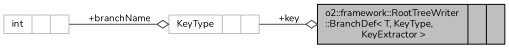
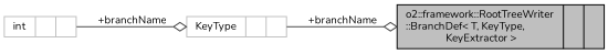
  digraph {
    fontname=Nunito
    rankdir=LR
    node [color=grey75 fontname=Nunito fontsize=10 shape=record]
    edge [arrowhead=odiamond color=grey25 fontname=Nunito fontsize=10 labelfontname=Helvetica labelfontsize=10 style=solid]
    n1 [color=black fillcolor=grey75 fontcolor=black height=0.2 label="{o2::framework::RootTreeWriter\l::BranchDef\< T, KeyType,\l KeyExtractor \>\n||}" style=filled width=0.4]
    n2 [height=0.2 label="{int\n||}" width=0.4]
    n3 [height=0.2 label="{KeyType\n||}" width=0.4]
    n2 -> n3 [label=" +branchName"]
-   n3 -> n1 [label=" +key"]
+   n3 -> n1 [label=" +branchName"]
  }
